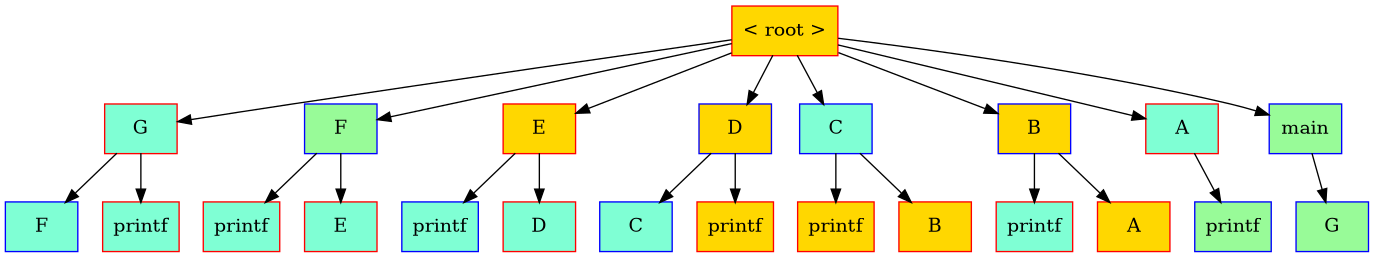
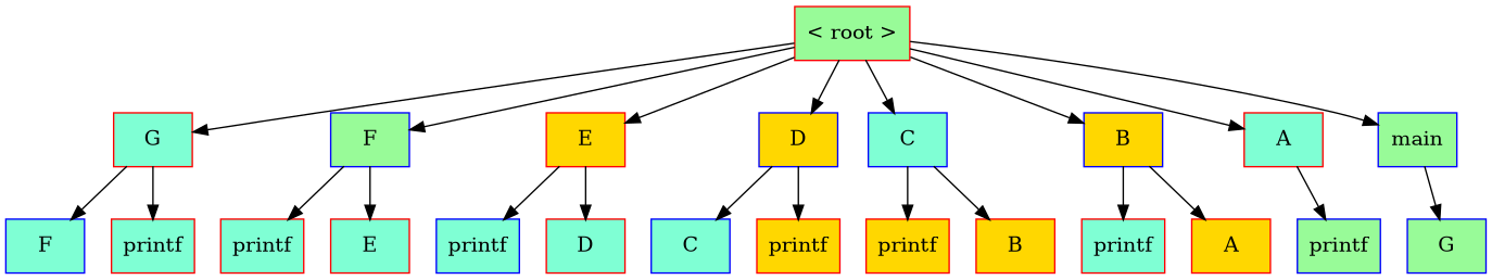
  digraph {
    node [shape=record style=filled fillcolor=aquamarine color=red]
-   n1 [label="{\< root \>}" fillcolor=gold]
+   n1 [label="{\< root \>}" fillcolor=palegreen]
    n2 [label="{G}"]
    n3 [label="{F}" fillcolor=palegreen color=blue]
    n4 [label="{E}" fillcolor=gold]
    n5 [label="{D}" fillcolor=gold color=blue]
    n6 [label="{C}" color=blue]
    n7 [label="{B}" fillcolor=gold color=blue]
    n8 [label="{A}"]
    n9 [label="{main}" fillcolor=palegreen color=blue]
    n10 [label="{F}" color=blue]
    n11 [label="{printf}"]
    n12 [label="{printf}"]
    n13 [label="{E}"]
    n14 [label="{printf}" color=blue]
    n15 [label="{D}"]
    n16 [label="{C}" color=blue]
    n17 [label="{printf}" fillcolor=gold]
    n18 [label="{printf}" fillcolor=gold]
    n19 [label="{B}" fillcolor=gold]
    n20 [label="{printf}"]
    n21 [label="{A}" fillcolor=gold]
    n22 [label="{printf}" fillcolor=palegreen color=blue]
    n23 [label="{G}" fillcolor=palegreen color=blue]
    n1 -> n2
    n1 -> n3
    n1 -> n4
    n1 -> n5
    n1 -> n6
    n1 -> n7
    n1 -> n8
    n1 -> n9
    n2 -> n10
    n2 -> n11
    n3 -> n12
    n3 -> n13
    n4 -> n14
    n4 -> n15
    n5 -> n16
    n5 -> n17
    n6 -> n18
    n6 -> n19
    n7 -> n20
    n7 -> n21
    n8 -> n22
    n9 -> n23
  }
